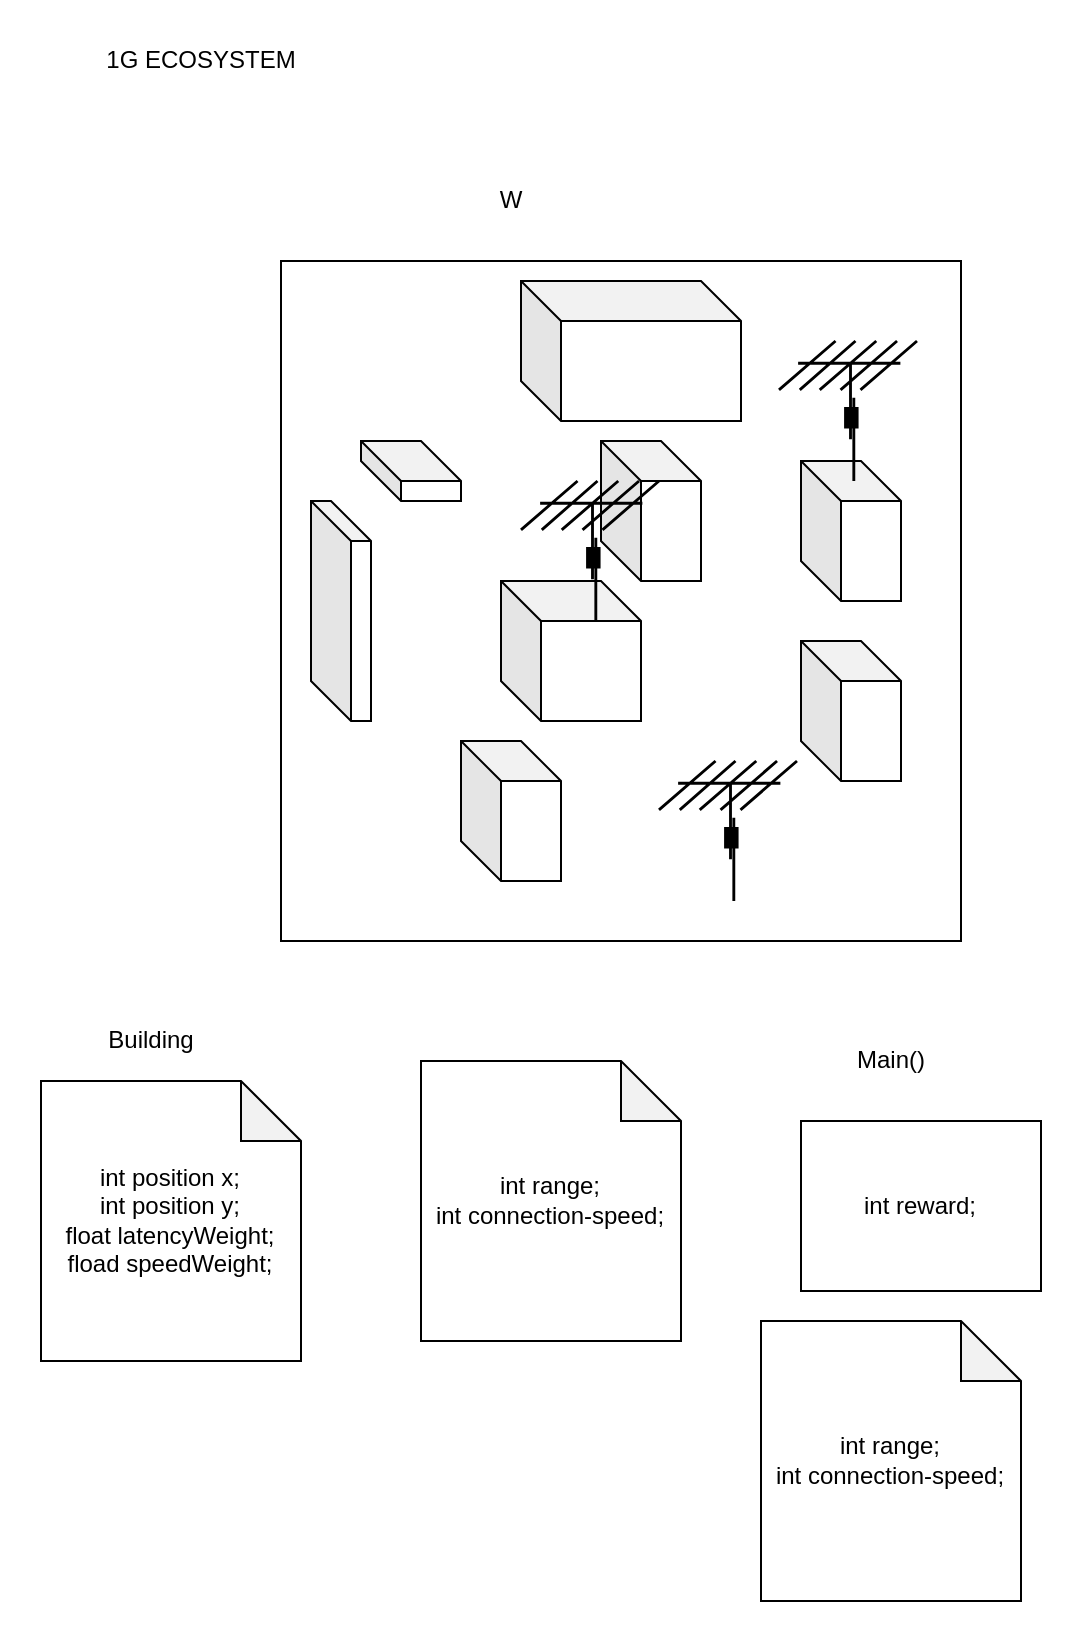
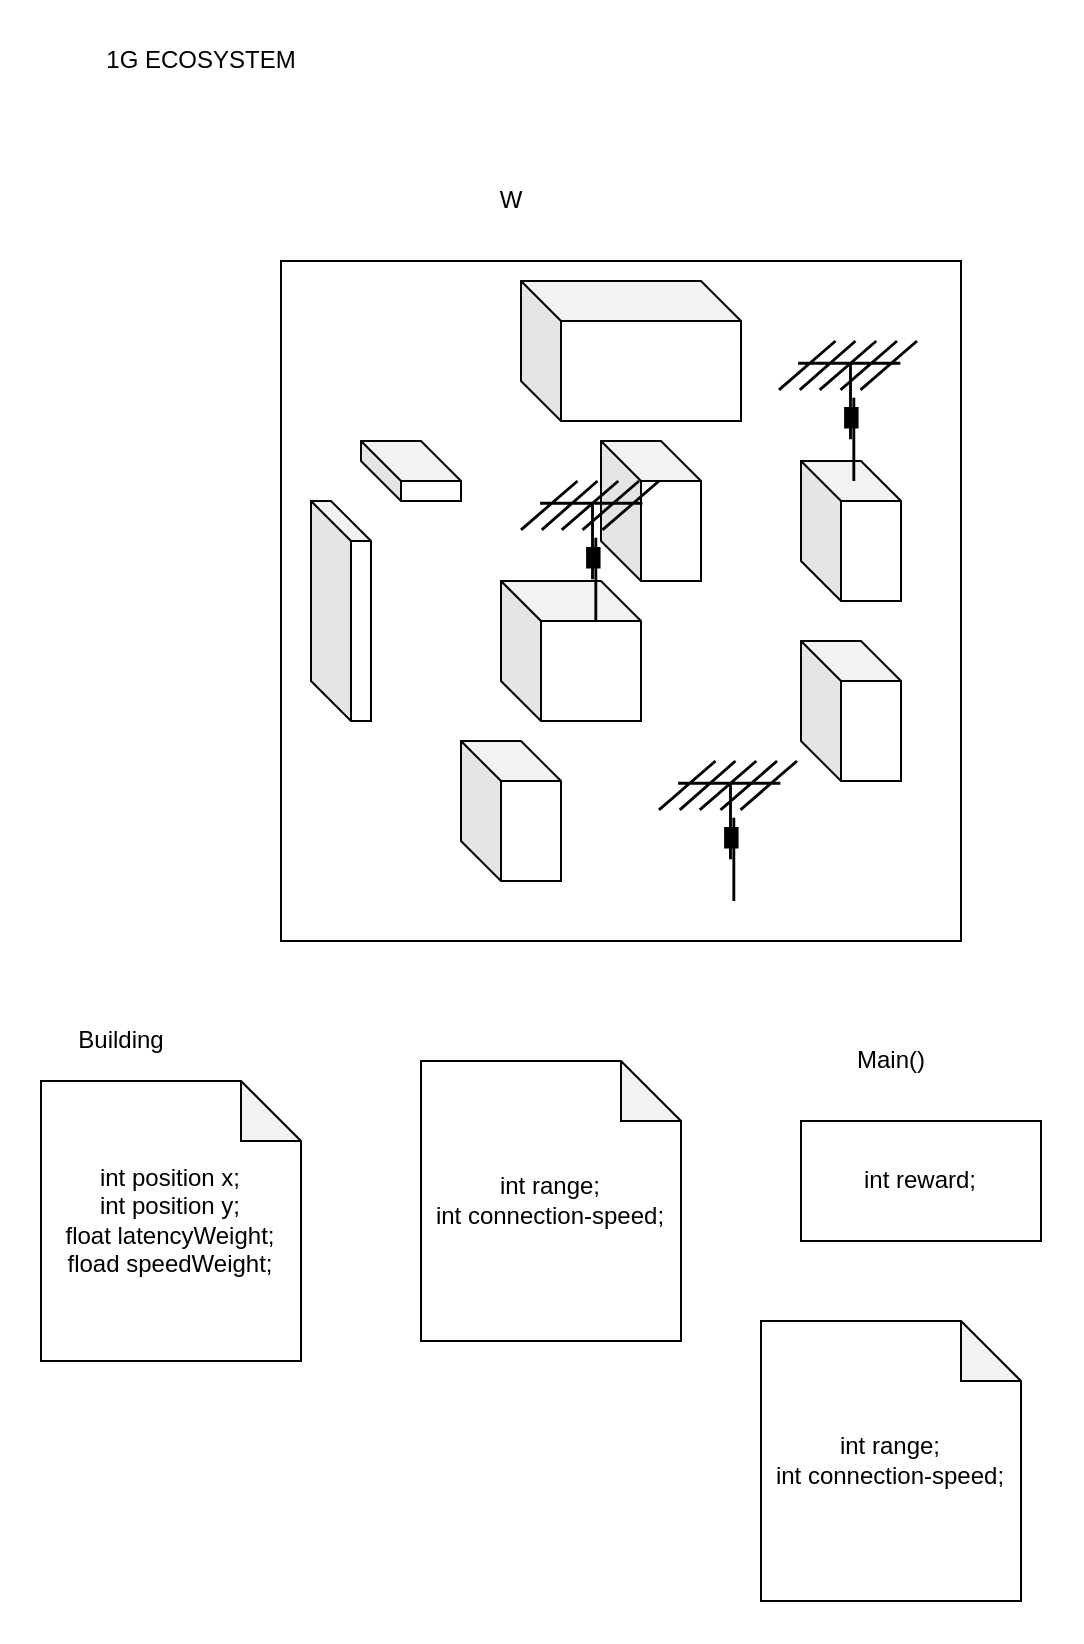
  <mxCell id="0" />
  <mxCell id="1" parent="0" />
  <mxCell id="2" value="" style="whiteSpace=wrap;html=1;aspect=fixed;" vertex="1" parent="1"><mxGeometry x="140" y="130" width="340" height="340" as="geometry" /></mxCell>
  <mxCell id="3" value="W" style="text;html=1;align=center;verticalAlign=middle;resizable=0;points=[];autosize=1;" vertex="1" parent="1"><mxGeometry x="240" y="90" width="30" height="20" as="geometry" /></mxCell>
  <mxCell id="4" value="" style="shape=cube;whiteSpace=wrap;html=1;boundedLbl=1;backgroundOutline=1;darkOpacity=0.05;darkOpacity2=0.1;" vertex="1" parent="1"><mxGeometry x="180" y="220" width="50" height="30" as="geometry" /></mxCell>
  <mxCell id="5" value="" style="shape=cube;whiteSpace=wrap;html=1;boundedLbl=1;backgroundOutline=1;darkOpacity=0.05;darkOpacity2=0.1;" vertex="1" parent="1"><mxGeometry x="250" y="290" width="70" height="70" as="geometry" /></mxCell>
  <mxCell id="6" value="" style="shape=cube;whiteSpace=wrap;html=1;boundedLbl=1;backgroundOutline=1;darkOpacity=0.05;darkOpacity2=0.1;" vertex="1" parent="1"><mxGeometry x="260" y="140" width="110" height="70" as="geometry" /></mxCell>
  <mxCell id="7" value="" style="shape=cube;whiteSpace=wrap;html=1;boundedLbl=1;backgroundOutline=1;darkOpacity=0.05;darkOpacity2=0.1;" vertex="1" parent="1"><mxGeometry x="155" y="250" width="30" height="110" as="geometry" /></mxCell>
  <mxCell id="8" value="" style="shape=cube;whiteSpace=wrap;html=1;boundedLbl=1;backgroundOutline=1;darkOpacity=0.05;darkOpacity2=0.1;" vertex="1" parent="1"><mxGeometry x="300" y="220" width="50" height="70" as="geometry" /></mxCell>
  <mxCell id="9" value="" style="shape=cube;whiteSpace=wrap;html=1;boundedLbl=1;backgroundOutline=1;darkOpacity=0.05;darkOpacity2=0.1;" vertex="1" parent="1"><mxGeometry x="230" y="370" width="50" height="70" as="geometry" /></mxCell>
  <mxCell id="10" value="" style="shape=cube;whiteSpace=wrap;html=1;boundedLbl=1;backgroundOutline=1;darkOpacity=0.05;darkOpacity2=0.1;" vertex="1" parent="1"><mxGeometry x="400" y="320" width="50" height="70" as="geometry" /></mxCell>
  <mxCell id="11" value="" style="shape=cube;whiteSpace=wrap;html=1;boundedLbl=1;backgroundOutline=1;darkOpacity=0.05;darkOpacity2=0.1;" vertex="1" parent="1"><mxGeometry x="400" y="230" width="50" height="70" as="geometry" /></mxCell>
  <mxCell id="12" value="1G ECOSYSTEM" style="text;html=1;align=center;verticalAlign=middle;resizable=0;points=[];autosize=1;" vertex="1" parent="1"><mxGeometry x="45" y="20" width="110" height="20" as="geometry" /></mxCell>
  <mxCell id="13" value="" style="shape=mxgraph.cisco.wireless.antenna;html=1;pointerEvents=1;dashed=0;fillColor=#036897;strokeColor=#ffffff;strokeWidth=2;verticalLabelPosition=bottom;verticalAlign=top;align=center;outlineConnect=0;" vertex="1" parent="1"><mxGeometry x="329" y="380" width="69" height="70" as="geometry" /></mxCell>
  <mxCell id="14" value="" style="shape=mxgraph.cisco.wireless.antenna;html=1;pointerEvents=1;dashed=0;fillColor=#036897;strokeColor=#ffffff;strokeWidth=2;verticalLabelPosition=bottom;verticalAlign=top;align=center;outlineConnect=0;" vertex="1" parent="1"><mxGeometry x="389" y="170" width="69" height="70" as="geometry" /></mxCell>
  <mxCell id="15" value="" style="shape=mxgraph.cisco.wireless.antenna;html=1;pointerEvents=1;dashed=0;fillColor=#036897;strokeColor=#ffffff;strokeWidth=2;verticalLabelPosition=bottom;verticalAlign=top;align=center;outlineConnect=0;" vertex="1" parent="1"><mxGeometry x="260" y="240" width="69" height="70" as="geometry" /></mxCell>
  <mxCell id="16" value="int position x;&lt;br&gt;int position y;&lt;br&gt;float latencyWeight;&lt;br&gt;fload speedWeight;" style="shape=note;whiteSpace=wrap;html=1;backgroundOutline=1;darkOpacity=0.05;" vertex="1" parent="1"><mxGeometry x="20" y="540" width="130" height="140" as="geometry" /></mxCell>
- <mxCell id="17" value="Building" style="text;html=1;align=center;verticalAlign=middle;resizable=0;points=[];autosize=1;" vertex="1" parent="1"><mxGeometry x="45" y="510" width="60" height="20" as="geometry" /></mxCell>
+ <mxCell id="17" value="Building" style="text;html=1;align=center;verticalAlign=middle;resizable=0;points=[];autosize=1;" vertex="1" parent="1"><mxGeometry x="30" y="510" width="60" height="20" as="geometry" /></mxCell>
  <mxCell id="18" value="int range;&lt;br&gt;int connection-speed;&lt;br&gt;" style="shape=note;whiteSpace=wrap;html=1;backgroundOutline=1;darkOpacity=0.05;" vertex="1" parent="1"><mxGeometry x="210" y="530" width="130" height="140" as="geometry" /></mxCell>
- <mxCell id="19" value="int reward;" style="whiteSpace=wrap;html=1;" vertex="1" parent="1"><mxGeometry x="400" y="560" width="120" height="85" as="geometry" /></mxCell>
+ <mxCell id="19" value="int reward;" style="whiteSpace=wrap;html=1;" vertex="1" parent="1"><mxGeometry x="400" y="560" width="120" height="60" as="geometry" /></mxCell>
  <mxCell id="20" value="Main()" style="text;html=1;align=center;verticalAlign=middle;resizable=0;points=[];autosize=1;" vertex="1" parent="1"><mxGeometry x="420" y="520" width="50" height="20" as="geometry" /></mxCell>
  <mxCell id="21" value="int range;&lt;br&gt;int connection-speed;&lt;br&gt;" style="shape=note;whiteSpace=wrap;html=1;backgroundOutline=1;darkOpacity=0.05;" vertex="1" parent="1"><mxGeometry x="380" y="660" width="130" height="140" as="geometry" /></mxCell>
